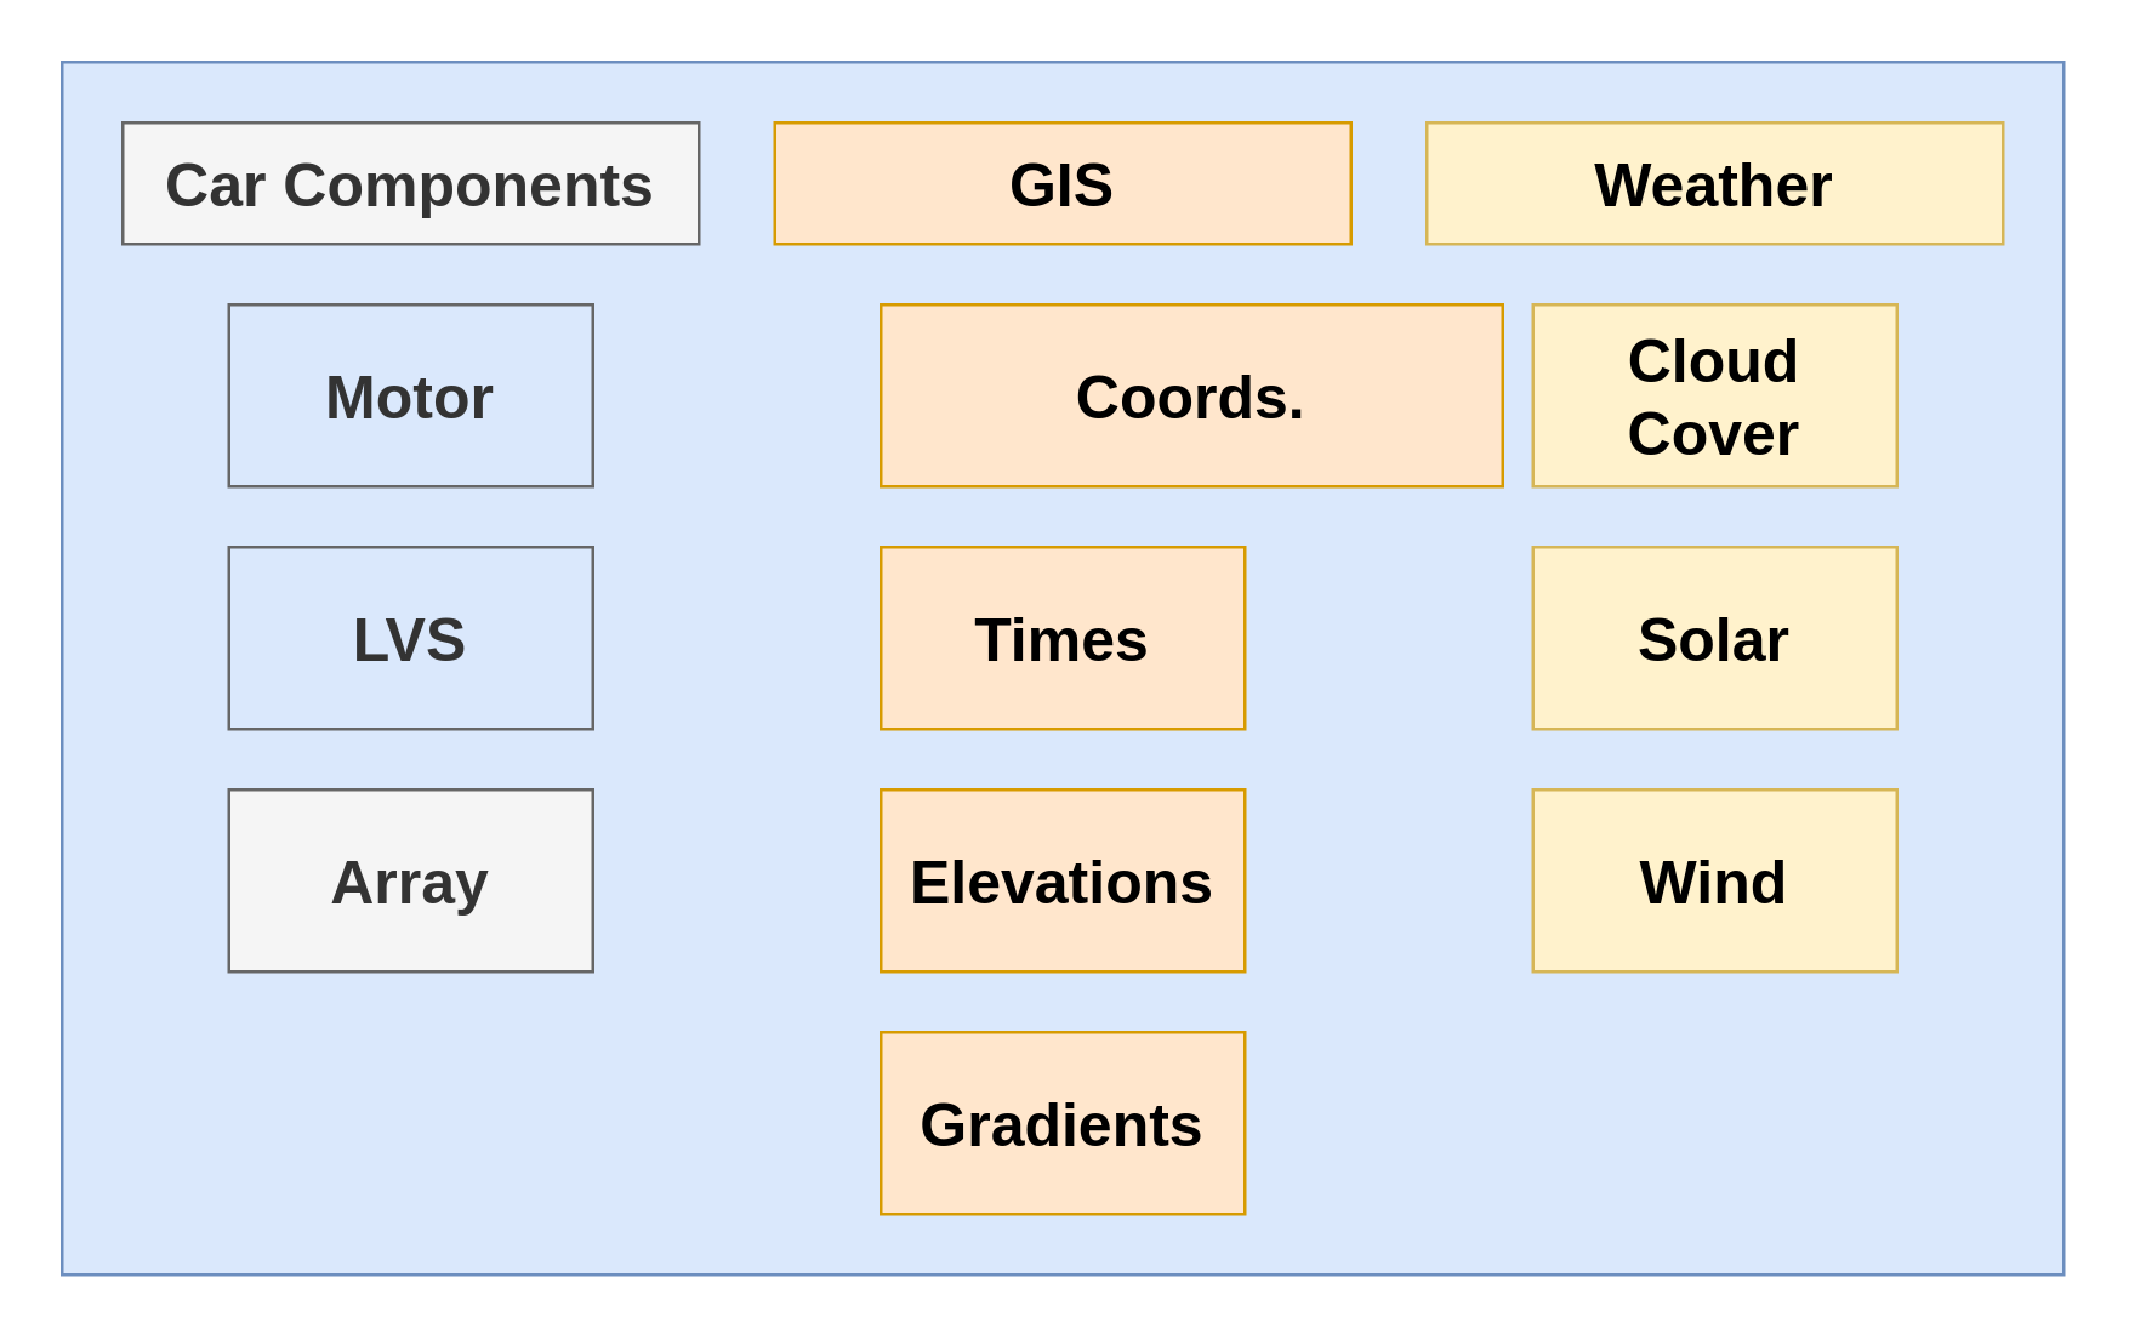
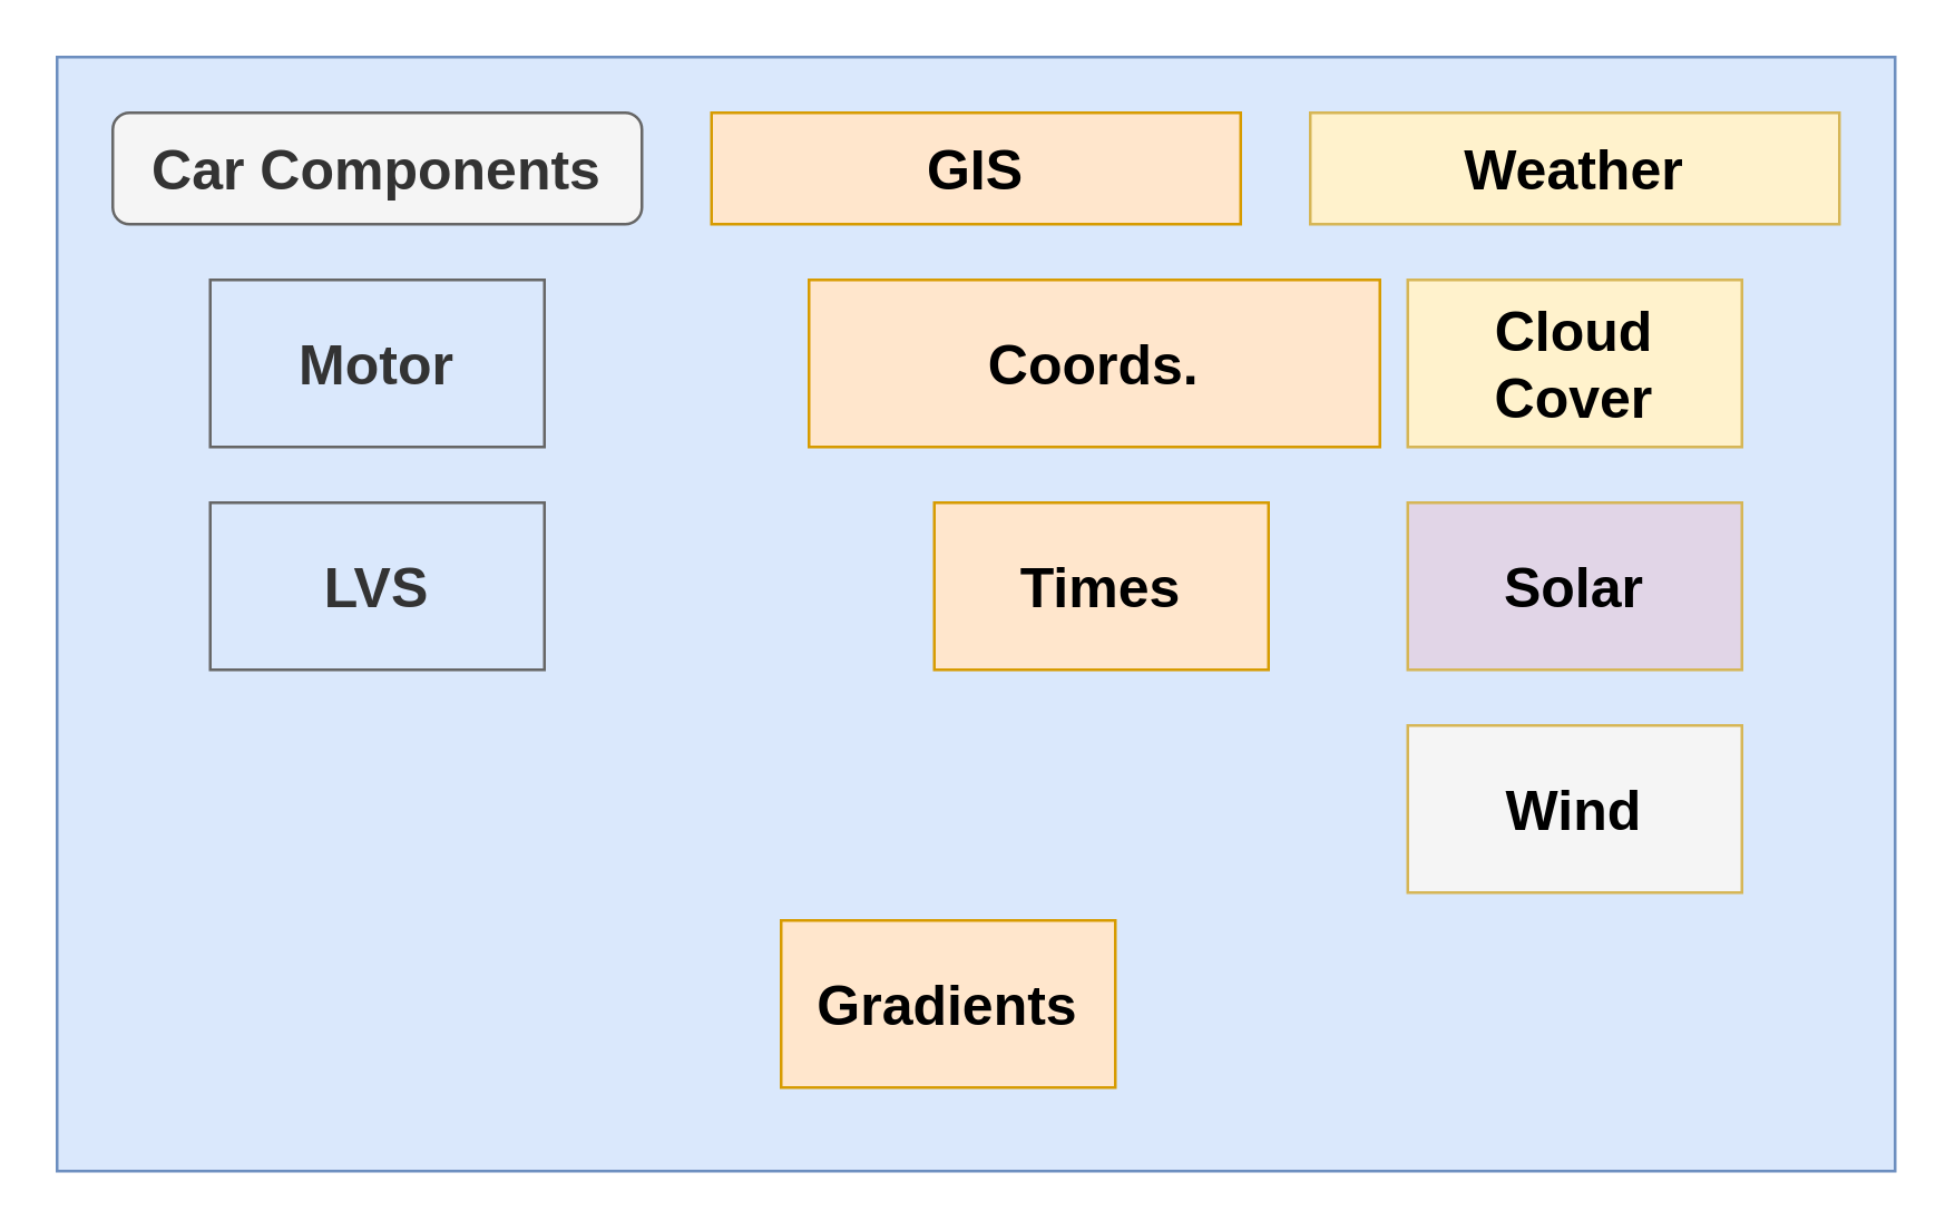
  <mxCell id="0" />
  <mxCell id="1" parent="0" />
  <mxCell id="2" value="" style="rounded=0;whiteSpace=wrap;html=1;fontStyle=1;fillColor=#dae8fc;strokeColor=#6c8ebf;fontSize=20;align=left;" vertex="1" parent="1"><mxGeometry x="20" y="20" width="660" height="400" as="geometry" /></mxCell>
  <mxCell id="3" value="GIS" style="rounded=0;whiteSpace=wrap;html=1;fontSize=20;fontStyle=1;fillColor=#ffe6cc;strokeColor=#d79b00;" vertex="1" parent="1"><mxGeometry x="255" y="40" width="190" height="40" as="geometry" /></mxCell>
- <mxCell id="4" value="&lt;b&gt;Times&lt;/b&gt;" style="rounded=0;whiteSpace=wrap;html=1;fontSize=20;fillColor=#ffe6cc;strokeColor=#d79b00;" vertex="1" parent="1"><mxGeometry x="290" y="180" width="120" height="60" as="geometry" /></mxCell>
- <mxCell id="5" value="&lt;b&gt;Elevations&lt;/b&gt;" style="rounded=0;whiteSpace=wrap;html=1;fontSize=20;fillColor=#ffe6cc;strokeColor=#d79b00;" vertex="1" parent="1"><mxGeometry x="290" y="260" width="120" height="60" as="geometry" /></mxCell>
+ <mxCell id="4" value="&lt;b&gt;Times&lt;/b&gt;" style="rounded=0;whiteSpace=wrap;html=1;fontSize=20;fillColor=#ffe6cc;strokeColor=#d79b00;" vertex="1" parent="1"><mxGeometry x="335" y="180" width="120" height="60" as="geometry" /></mxCell>
  <mxCell id="6" value="&lt;b&gt;Coords.&lt;/b&gt;" style="rounded=0;whiteSpace=wrap;html=1;fontSize=20;fillColor=#ffe6cc;strokeColor=#d79b00;" vertex="1" parent="1"><mxGeometry x="290" y="100" width="205" height="60" as="geometry" /></mxCell>
  <mxCell id="7" value="Weather" style="rounded=0;whiteSpace=wrap;html=1;fontSize=20;fontStyle=1;fillColor=#fff2cc;strokeColor=#d6b656;" vertex="1" parent="1"><mxGeometry x="470" y="40" width="190" height="40" as="geometry" /></mxCell>
- <mxCell id="8" value="&lt;b&gt;Gradients&lt;/b&gt;" style="rounded=0;whiteSpace=wrap;html=1;fontSize=20;fillColor=#ffe6cc;strokeColor=#d79b00;" vertex="1" parent="1"><mxGeometry x="290" y="340" width="120" height="60" as="geometry" /></mxCell>
- <mxCell id="9" value="&lt;b&gt;Solar&lt;/b&gt;" style="rounded=0;whiteSpace=wrap;html=1;fontSize=20;fillColor=#fff2cc;strokeColor=#d6b656;" vertex="1" parent="1"><mxGeometry x="505" y="180" width="120" height="60" as="geometry" /></mxCell>
- <mxCell id="10" value="&lt;b&gt;Wind&lt;/b&gt;" style="rounded=0;whiteSpace=wrap;html=1;fontSize=20;fillColor=#fff2cc;strokeColor=#d6b656;" vertex="1" parent="1"><mxGeometry x="505" y="260" width="120" height="60" as="geometry" /></mxCell>
+ <mxCell id="8" value="&lt;b&gt;Gradients&lt;/b&gt;" style="rounded=0;whiteSpace=wrap;html=1;fontSize=20;fillColor=#ffe6cc;strokeColor=#d79b00;" vertex="1" parent="1"><mxGeometry x="280" y="330" width="120" height="60" as="geometry" /></mxCell>
+ <mxCell id="9" value="&lt;b&gt;Solar&lt;/b&gt;" style="rounded=0;whiteSpace=wrap;html=1;fontSize=20;fillColor=#e1d5e7;strokeColor=#d6b656;" vertex="1" parent="1"><mxGeometry x="505" y="180" width="120" height="60" as="geometry" /></mxCell>
+ <mxCell id="10" value="&lt;b&gt;Wind&lt;/b&gt;" style="rounded=0;whiteSpace=wrap;html=1;fontSize=20;fillColor=#f5f5f5;strokeColor=#d6b656;" vertex="1" parent="1"><mxGeometry x="505" y="260" width="120" height="60" as="geometry" /></mxCell>
  <mxCell id="11" value="&lt;b&gt;Cloud Cover&lt;/b&gt;" style="rounded=0;whiteSpace=wrap;html=1;fontSize=20;fillColor=#fff2cc;strokeColor=#d6b656;" vertex="1" parent="1"><mxGeometry x="505" y="100" width="120" height="60" as="geometry" /></mxCell>
- <mxCell id="12" value="Car Components" style="rounded=0;whiteSpace=wrap;html=1;fontSize=20;fontStyle=1;fillColor=#f5f5f5;strokeColor=#666666;fontColor=#333333;" vertex="1" parent="1"><mxGeometry x="40" y="40" width="190" height="40" as="geometry" /></mxCell>
+ <mxCell id="12" value="Car Components" style="whiteSpace=wrap;html=1;fontSize=20;fontStyle=1;fillColor=#f5f5f5;strokeColor=#666666;fontColor=#333333;rounded=1;" vertex="1" parent="1"><mxGeometry x="40" y="40" width="190" height="40" as="geometry" /></mxCell>
  <mxCell id="13" value="&lt;b&gt;LVS&lt;/b&gt;" style="rounded=0;whiteSpace=wrap;html=1;fontSize=20;fillColor=#dae8fc;strokeColor=#666666;fontColor=#333333;" vertex="1" parent="1"><mxGeometry x="75" y="180" width="120" height="60" as="geometry" /></mxCell>
- <mxCell id="14" value="&lt;b&gt;Array&lt;/b&gt;" style="rounded=0;whiteSpace=wrap;html=1;fontSize=20;fillColor=#f5f5f5;strokeColor=#666666;fontColor=#333333;" vertex="1" parent="1"><mxGeometry x="75" y="260" width="120" height="60" as="geometry" /></mxCell>
  <mxCell id="15" value="&lt;b&gt;Motor&lt;/b&gt;" style="rounded=0;whiteSpace=wrap;html=1;fontSize=20;fillColor=#dae8fc;strokeColor=#666666;fontColor=#333333;" vertex="1" parent="1"><mxGeometry x="75" y="100" width="120" height="60" as="geometry" /></mxCell>
